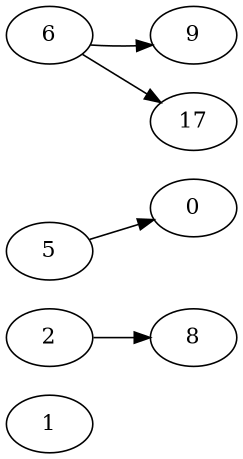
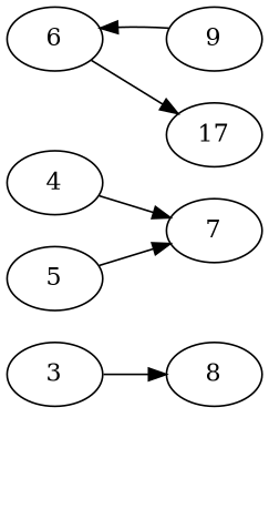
  digraph {
    rankdir=LR
    node [alpha=0.13]
-   1 [alpha=0.18]
-   3 [alpha=0.07 label=2]
+   3 [alpha=0.07]
    8 [alpha=0.09]
-   7 [alpha=0.15 label=0]
+   4 [alpha=0.08]
+   7 [alpha=0.15]
    5 [alpha=0.16]
    6
    9
    n9 [alpha=0.06 label=17]
    3 -> 8
+   4 -> 7
    5 -> 7
-   6 -> 9
+   9 -> 6
    6 -> n9
  }
